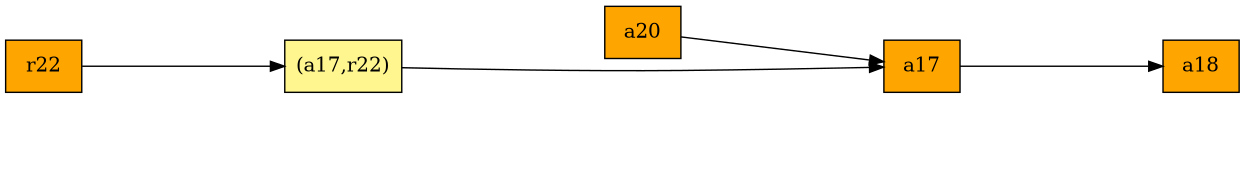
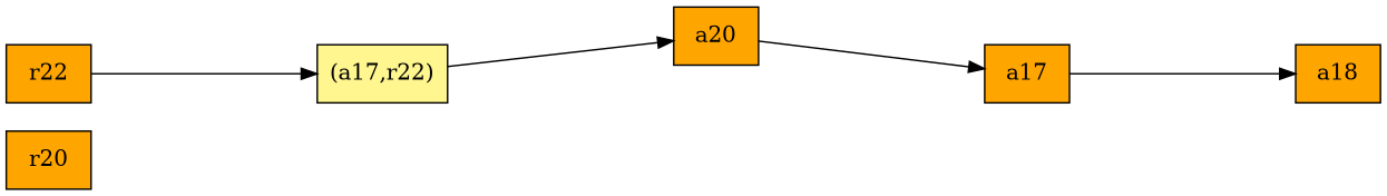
  digraph {
    rankdir=LR
    ranksep=2.0
    node [fillcolor=orange shape=record style=filled]
+   n1 [label="{r20}"]
    n2 [label="{a18}"]
    n3 [label="{r22}"]
    n4 [fillcolor=khaki1 label="{(a17,r22)}"]
    n5 [label="{a20}"]
    n6 [label="{a17}"]
    n3 -> n4
-   n4 -> n6
+   n4 -> n5
    n5 -> n6
    n6 -> n2
  }
